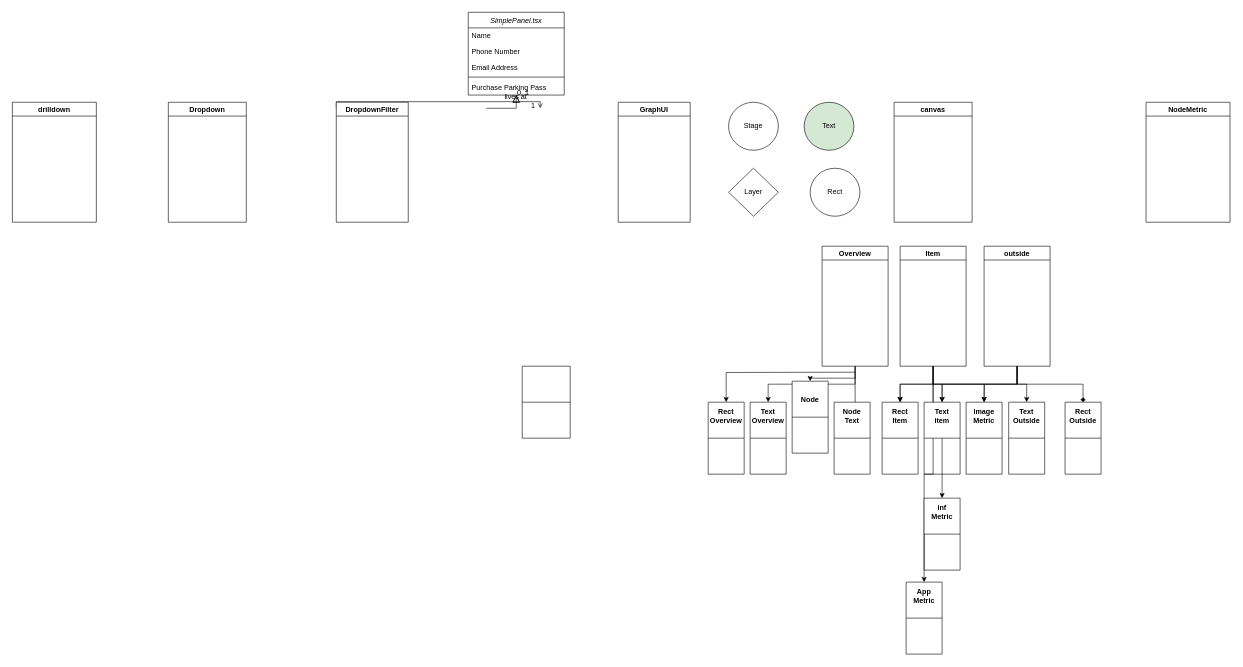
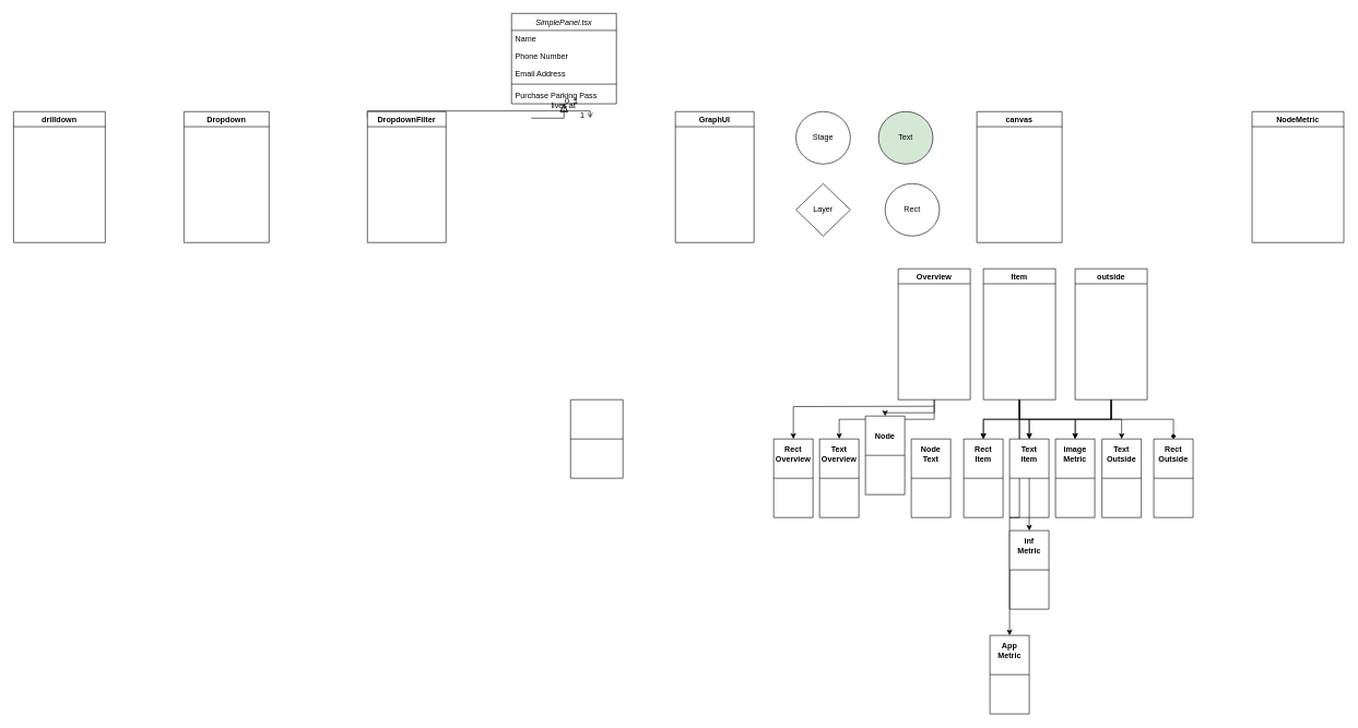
  <mxCell id="0" />
  <mxCell id="1" parent="0" />
  <mxCell id="2" value="SimplePanel.tsx" style="swimlane;fontStyle=2;align=center;verticalAlign=top;childLayout=stackLayout;horizontal=1;startSize=26;horizontalStack=0;resizeParent=1;resizeLast=0;collapsible=1;marginBottom=0;rounded=0;shadow=0;strokeWidth=1;" parent="1" vertex="1"><mxGeometry x="780" y="20" width="160" height="138" as="geometry"><mxRectangle x="230" y="140" width="160" height="26" as="alternateBounds" /></mxGeometry></mxCell>
  <mxCell id="3" value="Name" style="text;align=left;verticalAlign=top;spacingLeft=4;spacingRight=4;overflow=hidden;rotatable=0;points=[[0,0.5],[1,0.5]];portConstraint=eastwest;" parent="2" vertex="1"><mxGeometry y="26" width="160" height="26" as="geometry" /></mxCell>
  <mxCell id="4" value="Phone Number" style="text;align=left;verticalAlign=top;spacingLeft=4;spacingRight=4;overflow=hidden;rotatable=0;points=[[0,0.5],[1,0.5]];portConstraint=eastwest;rounded=0;shadow=0;html=0;" parent="2" vertex="1"><mxGeometry y="52" width="160" height="26" as="geometry" /></mxCell>
  <mxCell id="5" value="Email Address" style="text;align=left;verticalAlign=top;spacingLeft=4;spacingRight=4;overflow=hidden;rotatable=0;points=[[0,0.5],[1,0.5]];portConstraint=eastwest;rounded=0;shadow=0;html=0;" parent="2" vertex="1"><mxGeometry y="78" width="160" height="26" as="geometry" /></mxCell>
  <mxCell id="6" value="" style="line;html=1;strokeWidth=1;align=left;verticalAlign=middle;spacingTop=-1;spacingLeft=3;spacingRight=3;rotatable=0;labelPosition=right;points=[];portConstraint=eastwest;" parent="2" vertex="1"><mxGeometry y="104" width="160" height="8" as="geometry" /></mxCell>
  <mxCell id="7" value="Purchase Parking Pass" style="text;align=left;verticalAlign=top;spacingLeft=4;spacingRight=4;overflow=hidden;rotatable=0;points=[[0,0.5],[1,0.5]];portConstraint=eastwest;" parent="2" vertex="1"><mxGeometry y="112" width="160" height="26" as="geometry" /></mxCell>
  <mxCell id="8" value="" style="endArrow=block;endSize=10;endFill=0;shadow=0;strokeWidth=1;rounded=0;edgeStyle=elbowEdgeStyle;elbow=vertical;" parent="1" target="2" edge="1"><mxGeometry width="160" relative="1" as="geometry"><mxPoint x="560" y="180" as="sourcePoint" /><mxPoint x="670" y="213" as="targetPoint" /></mxGeometry></mxCell>
  <mxCell id="9" value="" style="endArrow=block;endSize=10;endFill=0;shadow=0;strokeWidth=1;rounded=0;edgeStyle=elbowEdgeStyle;elbow=vertical;" parent="1" target="2" edge="1"><mxGeometry width="160" relative="1" as="geometry"><mxPoint x="810" y="180" as="sourcePoint" /><mxPoint x="780" y="281" as="targetPoint" /><Array as="points"><mxPoint x="860" y="180" /></Array></mxGeometry></mxCell>
  <mxCell id="10" value="" style="endArrow=open;shadow=0;strokeWidth=1;rounded=0;endFill=1;edgeStyle=elbowEdgeStyle;elbow=vertical;" parent="1" source="2" edge="1"><mxGeometry x="0.5" y="41" relative="1" as="geometry"><mxPoint x="850" y="202" as="sourcePoint" /><mxPoint x="900" y="180" as="targetPoint" /><mxPoint x="-40" y="32" as="offset" /></mxGeometry></mxCell>
  <mxCell id="11" value="0..1" style="resizable=0;align=left;verticalAlign=bottom;labelBackgroundColor=none;fontSize=12;" parent="10" connectable="0" vertex="1"><mxGeometry x="-1" relative="1" as="geometry"><mxPoint y="4" as="offset" /></mxGeometry></mxCell>
  <mxCell id="12" value="1" style="resizable=0;align=right;verticalAlign=bottom;labelBackgroundColor=none;fontSize=12;" parent="10" connectable="0" vertex="1"><mxGeometry x="1" relative="1" as="geometry"><mxPoint x="-7" y="4" as="offset" /></mxGeometry></mxCell>
  <mxCell id="13" value="lives at" style="text;html=1;resizable=0;points=[];;align=center;verticalAlign=middle;labelBackgroundColor=none;rounded=0;shadow=0;strokeWidth=1;fontSize=12;" parent="10" vertex="1" connectable="0"><mxGeometry x="0.5" y="49" relative="1" as="geometry"><mxPoint x="-38" y="40" as="offset" /></mxGeometry></mxCell>
  <mxCell id="14" value="drilldown" style="swimlane;startSize=23;" vertex="1" parent="1"><mxGeometry x="20" y="170" width="140" height="200" as="geometry" /></mxCell>
  <mxCell id="15" value="Dropdown" style="swimlane;" vertex="1" parent="1"><mxGeometry x="280" y="170" width="130" height="200" as="geometry" /></mxCell>
  <mxCell id="16" value="DropdownFilter" style="swimlane;" vertex="1" parent="1"><mxGeometry x="560" y="170" width="120" height="200" as="geometry" /></mxCell>
  <mxCell id="17" value="GraphUI" style="swimlane;" vertex="1" parent="1"><mxGeometry x="1030" y="170" width="120" height="200" as="geometry" /></mxCell>
  <mxCell id="18" value="canvas" style="swimlane;startSize=23;" vertex="1" parent="1"><mxGeometry x="1490" y="170" width="130" height="200" as="geometry" /></mxCell>
  <mxCell id="19" value="NodeMetric" style="swimlane;" vertex="1" parent="1"><mxGeometry x="1910" y="170" width="140" height="200" as="geometry" /></mxCell>
  <mxCell id="20" style="edgeStyle=orthogonalEdgeStyle;rounded=0;orthogonalLoop=1;jettySize=auto;html=1;entryX=0.5;entryY=0;entryDx=0;entryDy=0;" edge="1" parent="1" target="42"><mxGeometry relative="1" as="geometry"><mxPoint x="1425" y="620" as="sourcePoint" /></mxGeometry></mxCell>
  <mxCell id="21" style="edgeStyle=orthogonalEdgeStyle;rounded=0;orthogonalLoop=1;jettySize=auto;html=1;exitX=0.5;exitY=1;exitDx=0;exitDy=0;entryX=0.5;entryY=0;entryDx=0;entryDy=0;" edge="1" parent="1" source="24" target="43"><mxGeometry relative="1" as="geometry" /></mxCell>
  <mxCell id="22" style="edgeStyle=orthogonalEdgeStyle;rounded=0;orthogonalLoop=1;jettySize=auto;html=1;exitX=0.5;exitY=1;exitDx=0;exitDy=0;entryX=0.5;entryY=0;entryDx=0;entryDy=0;" edge="1" parent="1" source="24" target="44"><mxGeometry relative="1" as="geometry" /></mxCell>
- <mxCell id="23" style="edgeStyle=orthogonalEdgeStyle;rounded=0;orthogonalLoop=1;jettySize=auto;html=1;exitX=0.5;exitY=1;exitDx=0;exitDy=0;entryX=0.583;entryY=0.083;entryDx=0;entryDy=0;entryPerimeter=0;" edge="1" parent="1" source="24" target="45"><mxGeometry relative="1" as="geometry" /></mxCell>
  <mxCell id="24" value="Overview" style="swimlane;" vertex="1" parent="1"><mxGeometry x="1370" y="410" width="110" height="200" as="geometry"><mxRectangle x="900" y="400" width="90" height="23" as="alternateBounds" /></mxGeometry></mxCell>
  <mxCell id="25" style="edgeStyle=orthogonalEdgeStyle;rounded=0;orthogonalLoop=1;jettySize=auto;html=1;exitX=0.5;exitY=1;exitDx=0;exitDy=0;entryX=0.5;entryY=0;entryDx=0;entryDy=0;" edge="1" parent="1" source="30" target="46"><mxGeometry relative="1" as="geometry" /></mxCell>
  <mxCell id="26" style="edgeStyle=orthogonalEdgeStyle;rounded=0;orthogonalLoop=1;jettySize=auto;html=1;exitX=0.5;exitY=1;exitDx=0;exitDy=0;entryX=0.5;entryY=0;entryDx=0;entryDy=0;" edge="1" parent="1" source="30" target="47"><mxGeometry relative="1" as="geometry" /></mxCell>
  <mxCell id="27" style="edgeStyle=orthogonalEdgeStyle;rounded=0;orthogonalLoop=1;jettySize=auto;html=1;exitX=0.5;exitY=1;exitDx=0;exitDy=0;entryX=0.5;entryY=0;entryDx=0;entryDy=0;" edge="1" parent="1" source="30" target="48"><mxGeometry relative="1" as="geometry" /></mxCell>
  <mxCell id="28" style="edgeStyle=orthogonalEdgeStyle;rounded=0;orthogonalLoop=1;jettySize=auto;html=1;exitX=0.5;exitY=1;exitDx=0;exitDy=0;entryX=0.5;entryY=0;entryDx=0;entryDy=0;" edge="1" parent="1" source="30" target="49"><mxGeometry relative="1" as="geometry" /></mxCell>
  <mxCell id="29" style="edgeStyle=orthogonalEdgeStyle;rounded=0;orthogonalLoop=1;jettySize=auto;html=1;exitX=0.5;exitY=1;exitDx=0;exitDy=0;entryX=0.5;entryY=0;entryDx=0;entryDy=0;" edge="1" parent="1" source="30" target="50"><mxGeometry relative="1" as="geometry" /></mxCell>
  <mxCell id="30" value="Item" style="swimlane;" vertex="1" parent="1"><mxGeometry x="1500" y="410" width="110" height="200" as="geometry" /></mxCell>
  <mxCell id="31" style="edgeStyle=orthogonalEdgeStyle;rounded=0;orthogonalLoop=1;jettySize=auto;html=1;exitX=0.5;exitY=1;exitDx=0;exitDy=0;entryX=0.5;entryY=0;entryDx=0;entryDy=0;" edge="1" parent="1" source="36" target="51"><mxGeometry relative="1" as="geometry" /></mxCell>
  <mxCell id="32" style="edgeStyle=orthogonalEdgeStyle;rounded=0;orthogonalLoop=1;jettySize=auto;html=1;exitX=0.5;exitY=1;exitDx=0;exitDy=0;entryX=0.5;entryY=0;entryDx=0;entryDy=0;endArrow=diamond;" edge="1" parent="1" source="36" target="52"><mxGeometry relative="1" as="geometry" /></mxCell>
  <mxCell id="33" style="edgeStyle=orthogonalEdgeStyle;rounded=0;orthogonalLoop=1;jettySize=auto;html=1;exitX=0.5;exitY=1;exitDx=0;exitDy=0;entryX=0.5;entryY=0;entryDx=0;entryDy=0;" edge="1" parent="1" source="36" target="46"><mxGeometry relative="1" as="geometry" /></mxCell>
  <mxCell id="34" style="edgeStyle=orthogonalEdgeStyle;rounded=0;orthogonalLoop=1;jettySize=auto;html=1;exitX=0.5;exitY=1;exitDx=0;exitDy=0;entryX=0.5;entryY=0;entryDx=0;entryDy=0;" edge="1" parent="1" source="36" target="47"><mxGeometry relative="1" as="geometry" /></mxCell>
  <mxCell id="35" style="edgeStyle=orthogonalEdgeStyle;rounded=0;orthogonalLoop=1;jettySize=auto;html=1;exitX=0.5;exitY=1;exitDx=0;exitDy=0;" edge="1" parent="1" source="36"><mxGeometry relative="1" as="geometry"><mxPoint x="1640" y="670" as="targetPoint" /></mxGeometry></mxCell>
  <mxCell id="36" value="outside" style="swimlane;startSize=23;" vertex="1" parent="1"><mxGeometry x="1640" y="410" width="110" height="200" as="geometry" /></mxCell>
  <mxCell id="37" value="Stage" style="ellipse;whiteSpace=wrap;html=1;" vertex="1" parent="1"><mxGeometry x="1214" y="170" width="83" height="80" as="geometry" /></mxCell>
  <mxCell id="38" value="Layer" style="rhombus;whiteSpace=wrap;html=1;" vertex="1" parent="1"><mxGeometry x="1214" y="280" width="83" height="80" as="geometry" /></mxCell>
  <mxCell id="39" value="Text" style="ellipse;whiteSpace=wrap;html=1;fillColor=#d5e8d4;" vertex="1" parent="1"><mxGeometry x="1340" y="170" width="83" height="80" as="geometry" /></mxCell>
  <mxCell id="40" value="Rect" style="ellipse;whiteSpace=wrap;html=1;" vertex="1" parent="1"><mxGeometry x="1350" y="280" width="83" height="80" as="geometry" /></mxCell>
  <mxCell id="41" value="&#10;" style="swimlane;startSize=60;" vertex="1" parent="1"><mxGeometry x="870" y="610" width="80" height="120" as="geometry" /></mxCell>
  <mxCell id="42" value="Rect&#10;Overview&#10;" style="swimlane;startSize=60;" vertex="1" parent="1"><mxGeometry x="1180" y="670" width="60" height="120" as="geometry"><mxRectangle x="710" y="660" width="90" height="60" as="alternateBounds" /></mxGeometry></mxCell>
  <mxCell id="43" value="Text&#10;Overview&#10;" style="swimlane;startSize=60;" vertex="1" parent="1"><mxGeometry x="1250" y="670" width="60" height="120" as="geometry" /></mxCell>
  <mxCell id="44" value="Node" style="swimlane;startSize=60;" vertex="1" parent="1"><mxGeometry x="1320" y="635" width="60" height="120" as="geometry" /></mxCell>
  <mxCell id="45" value="Node&#10;Text&#10;" style="swimlane;startSize=60;" vertex="1" parent="1"><mxGeometry x="1390" y="670" width="60" height="120" as="geometry" /></mxCell>
  <mxCell id="46" value="Rect&#10;Item&#10;" style="swimlane;startSize=60;" vertex="1" parent="1"><mxGeometry x="1470" y="670" width="60" height="120" as="geometry" /></mxCell>
  <mxCell id="47" value="Text&#10;item&#10;" style="swimlane;startSize=60;" vertex="1" parent="1"><mxGeometry x="1540" y="670" width="60" height="120" as="geometry" /></mxCell>
  <mxCell id="48" value="image&#10;Metric&#10;" style="swimlane;startSize=60;" vertex="1" parent="1"><mxGeometry x="1610" y="670" width="60" height="120" as="geometry" /></mxCell>
  <mxCell id="49" value="App&#10;Metric&#10;" style="swimlane;startSize=60;" vertex="1" parent="1"><mxGeometry x="1510" y="970" width="60" height="120" as="geometry" /></mxCell>
- <mxCell id="50" value="inf&#10;Metric&#10;" style="swimlane;startSize=60;" vertex="1" parent="1"><mxGeometry x="1540" y="830" width="60" height="120" as="geometry" /></mxCell>
+ <mxCell id="50" value="inf&#10;Metric&#10;" style="swimlane;startSize=60;" vertex="1" parent="1"><mxGeometry x="1540" y="810" width="60" height="120" as="geometry" /></mxCell>
  <mxCell id="51" value="Text&#10;Outside&#10;" style="swimlane;startSize=60;" vertex="1" parent="1"><mxGeometry x="1681" y="670" width="60" height="120" as="geometry" /></mxCell>
- <mxCell id="52" value="Rect&#10;Outside&#10;" style="swimlane;startSize=60;" vertex="1" parent="1"><mxGeometry x="1775" y="670" width="60" height="120" as="geometry" /></mxCell>
+ <mxCell id="52" value="Rect&#10;Outside&#10;" style="swimlane;startSize=60;" vertex="1" parent="1"><mxGeometry x="1760" y="670" width="60" height="120" as="geometry" /></mxCell>
